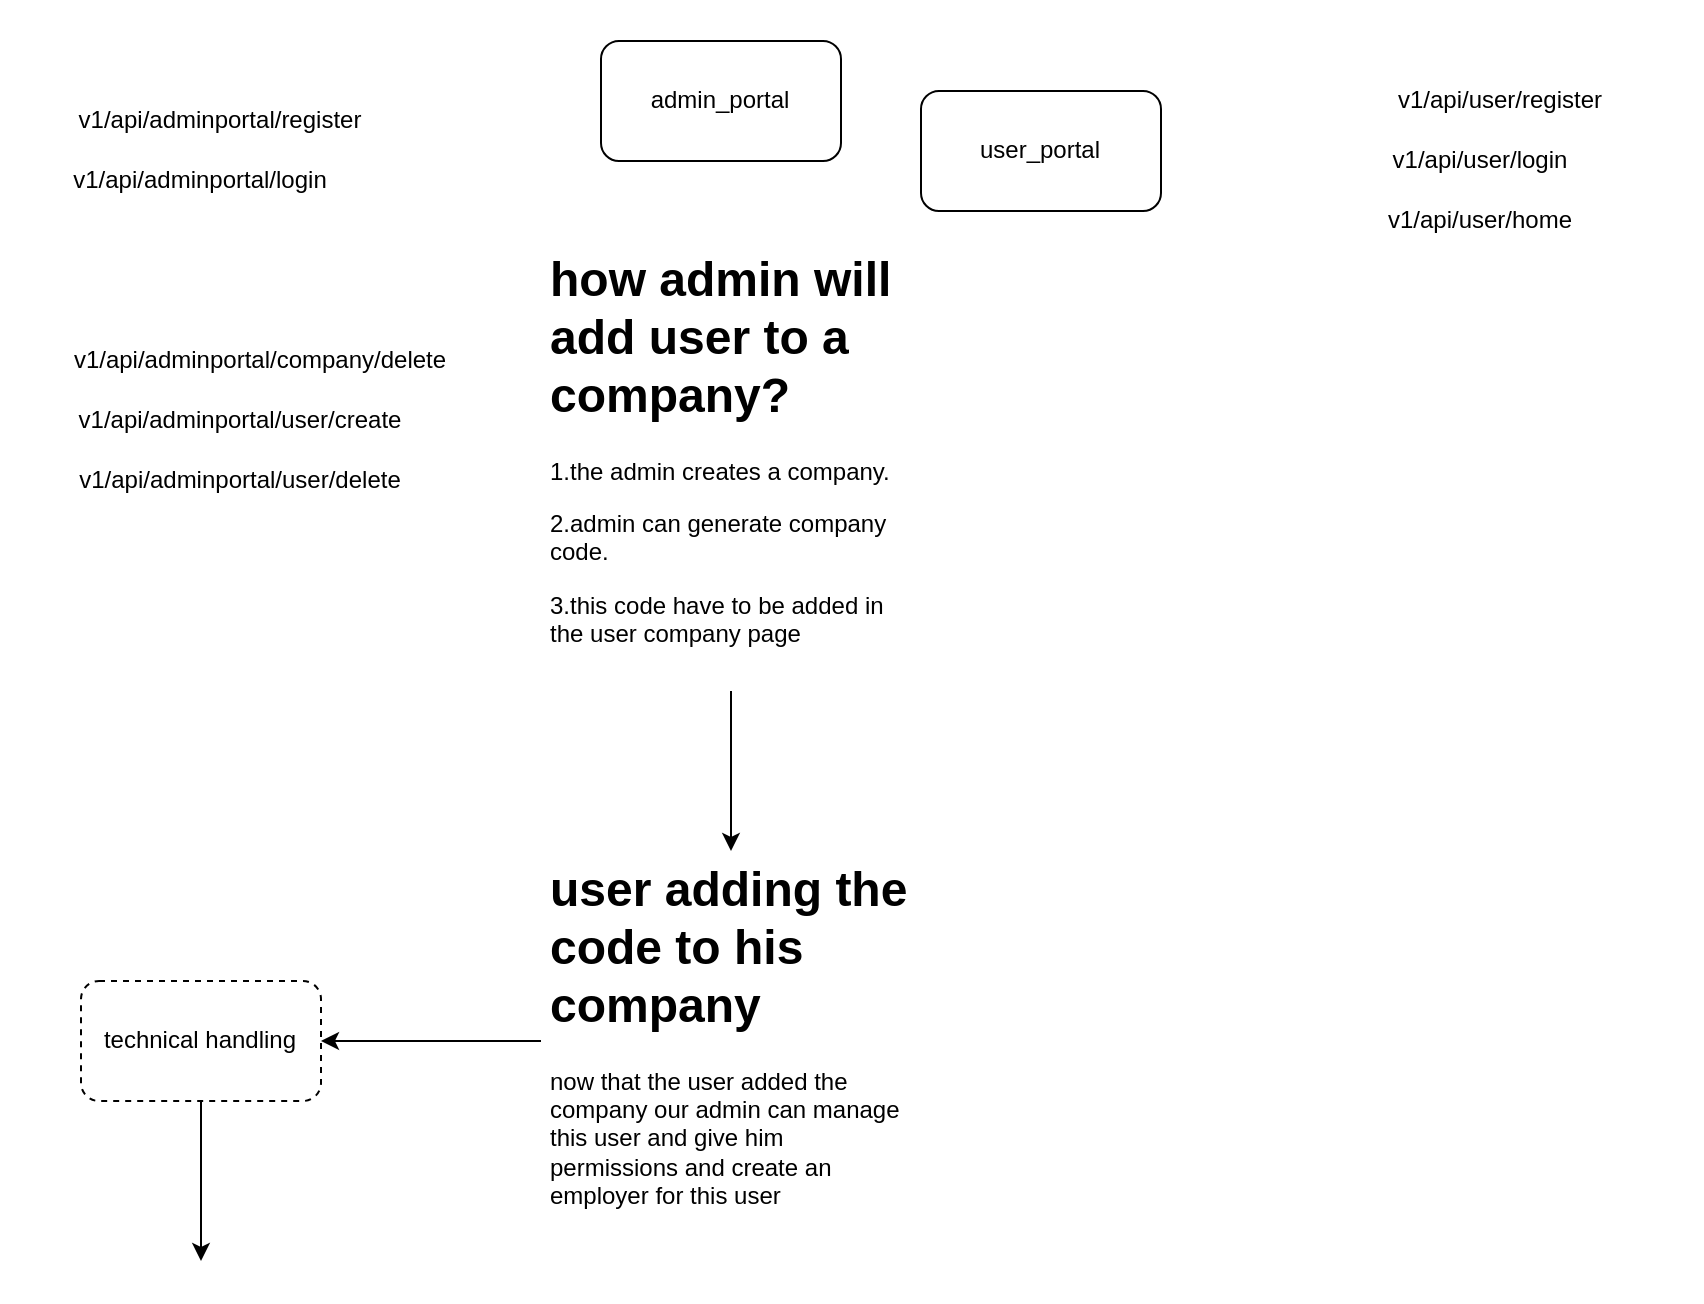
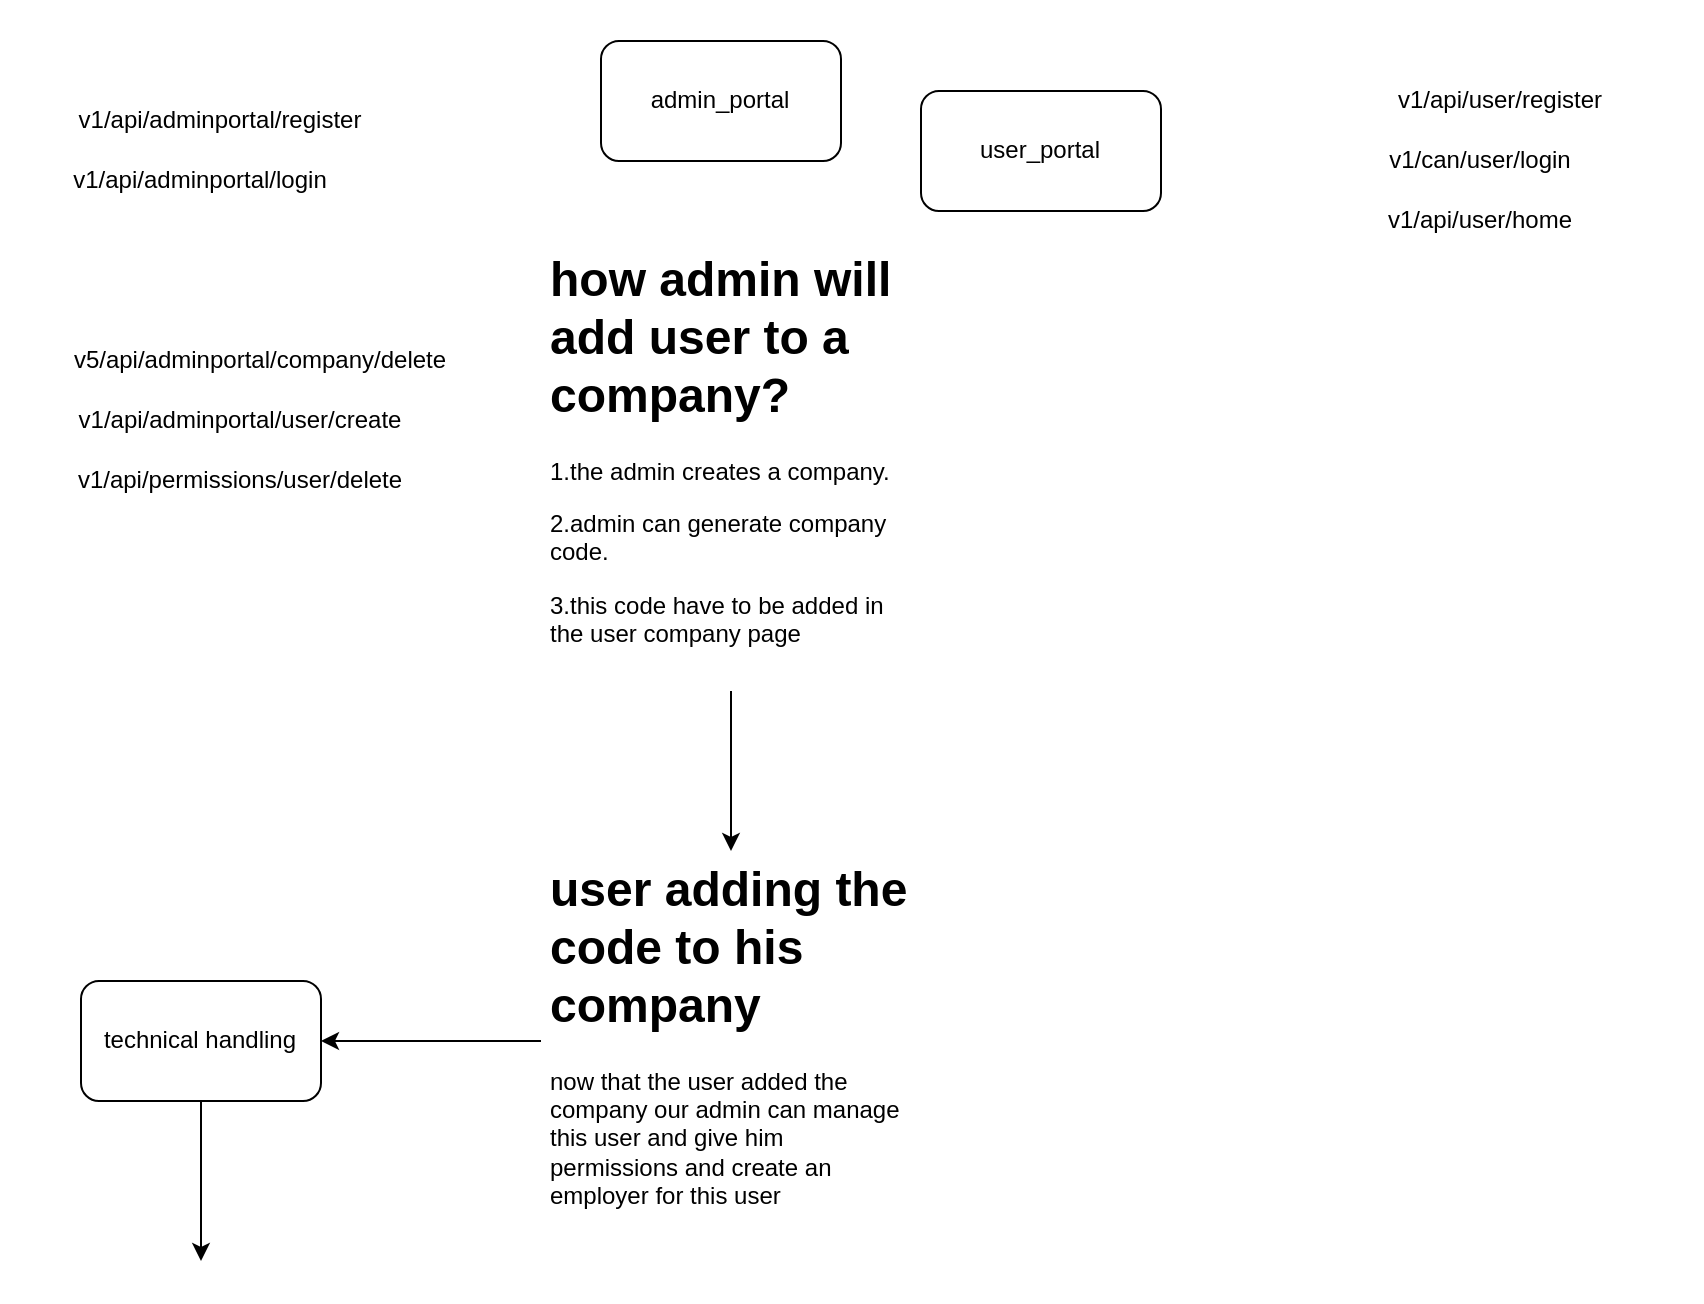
  <mxCell id="0" />
  <mxCell id="1" parent="0" />
  <mxCell id="2" value="admin_portal" style="rounded=1;whiteSpace=wrap;html=1;" parent="1" vertex="1"><mxGeometry x="300" y="20" width="120" height="60" as="geometry" /></mxCell>
  <mxCell id="3" value="user_portal" style="rounded=1;whiteSpace=wrap;html=1;" parent="1" vertex="1"><mxGeometry x="460" y="45" width="120" height="60" as="geometry" /></mxCell>
  <mxCell id="4" value="v1/api/adminportal/register" style="text;html=1;align=center;verticalAlign=middle;whiteSpace=wrap;rounded=0;" parent="1" vertex="1"><mxGeometry x="30" y="45" width="160" height="30" as="geometry" /></mxCell>
  <mxCell id="5" value="v1/api/adminportal/login" style="text;html=1;align=center;verticalAlign=middle;whiteSpace=wrap;rounded=0;" parent="1" vertex="1"><mxGeometry x="20" y="75" width="160" height="30" as="geometry" /></mxCell>
- <mxCell id="6" value="v1/api/adminportal/company/delete" style="text;html=1;align=center;verticalAlign=middle;whiteSpace=wrap;rounded=0;" parent="1" vertex="1"><mxGeometry x="30" y="165" width="200" height="30" as="geometry" /></mxCell>
+ <mxCell id="6" value="v5/api/adminportal/company/delete" style="text;html=1;align=center;verticalAlign=middle;whiteSpace=wrap;rounded=0;" parent="1" vertex="1"><mxGeometry x="30" y="165" width="200" height="30" as="geometry" /></mxCell>
  <mxCell id="7" value="v1/api/adminportal/user/create" style="text;html=1;align=center;verticalAlign=middle;whiteSpace=wrap;rounded=0;" parent="1" vertex="1"><mxGeometry x="20" y="195" width="200" height="30" as="geometry" /></mxCell>
- <mxCell id="8" value="v1/api/adminportal/user/delete" style="text;html=1;align=center;verticalAlign=middle;whiteSpace=wrap;rounded=0;" parent="1" vertex="1"><mxGeometry x="20" y="225" width="200" height="30" as="geometry" /></mxCell>
+ <mxCell id="8" value="v1/api/permissions/user/delete" style="text;html=1;align=center;verticalAlign=middle;whiteSpace=wrap;rounded=0;" parent="1" vertex="1"><mxGeometry x="20" y="225" width="200" height="30" as="geometry" /></mxCell>
  <mxCell id="9" value="v1/api/user/register" style="text;html=1;align=center;verticalAlign=middle;whiteSpace=wrap;rounded=0;" parent="1" vertex="1"><mxGeometry x="670" y="35" width="160" height="30" as="geometry" /></mxCell>
- <mxCell id="10" value="v1/api/user/login" style="text;html=1;align=center;verticalAlign=middle;whiteSpace=wrap;rounded=0;" parent="1" vertex="1"><mxGeometry x="660" y="65" width="160" height="30" as="geometry" /></mxCell>
+ <mxCell id="10" value="v1/can/user/login" style="text;html=1;align=center;verticalAlign=middle;whiteSpace=wrap;rounded=0;" parent="1" vertex="1"><mxGeometry x="660" y="65" width="160" height="30" as="geometry" /></mxCell>
  <mxCell id="11" value="v1/api/user/home" style="text;html=1;align=center;verticalAlign=middle;whiteSpace=wrap;rounded=0;" parent="1" vertex="1"><mxGeometry x="660" y="95" width="160" height="30" as="geometry" /></mxCell>
  <mxCell id="12" value="" style="edgeStyle=orthogonalEdgeStyle;rounded=0;orthogonalLoop=1;jettySize=auto;html=1;" edge="1" parent="1" source="13" target="15"><mxGeometry relative="1" as="geometry" /></mxCell>
  <mxCell id="13" value="&lt;h1&gt;how admin will add user to a company?&lt;/h1&gt;&lt;p&gt;1.the admin creates a company.&lt;/p&gt;&lt;p&gt;2.admin can generate company code.&lt;/p&gt;&lt;p&gt;3.this code have to be added in the user company page&lt;/p&gt;&lt;p&gt;&lt;br&gt;&lt;/p&gt;" style="text;html=1;spacing=5;spacingTop=-20;whiteSpace=wrap;overflow=hidden;rounded=0;" parent="1" vertex="1"><mxGeometry x="270" y="120" width="190" height="225" as="geometry" /></mxCell>
  <mxCell id="14" value="" style="edgeStyle=orthogonalEdgeStyle;rounded=0;orthogonalLoop=1;jettySize=auto;html=1;" edge="1" parent="1" source="15" target="17"><mxGeometry relative="1" as="geometry"><mxPoint x="190" y="520" as="targetPoint" /></mxGeometry></mxCell>
  <mxCell id="15" value="&lt;h1&gt;user adding the code to his company&lt;/h1&gt;&lt;div&gt;now that the user added the company our admin can manage this user and give him permissions and create an employer for this user&lt;/div&gt;" style="text;html=1;spacing=5;spacingTop=-20;whiteSpace=wrap;overflow=hidden;rounded=0;" vertex="1" parent="1"><mxGeometry x="270" y="425" width="190" height="190" as="geometry" /></mxCell>
  <mxCell id="16" value="" style="edgeStyle=orthogonalEdgeStyle;rounded=0;orthogonalLoop=1;jettySize=auto;html=1;" edge="1" parent="1" source="17"><mxGeometry relative="1" as="geometry"><mxPoint x="100" y="630" as="targetPoint" /></mxGeometry></mxCell>
- <mxCell id="17" value="technical handling" style="rounded=1;whiteSpace=wrap;html=1;dashed=1;" vertex="1" parent="1"><mxGeometry x="40" y="490" width="120" height="60" as="geometry" /></mxCell>
+ <mxCell id="17" value="technical handling" style="rounded=1;whiteSpace=wrap;html=1;" vertex="1" parent="1"><mxGeometry x="40" y="490" width="120" height="60" as="geometry" /></mxCell>
